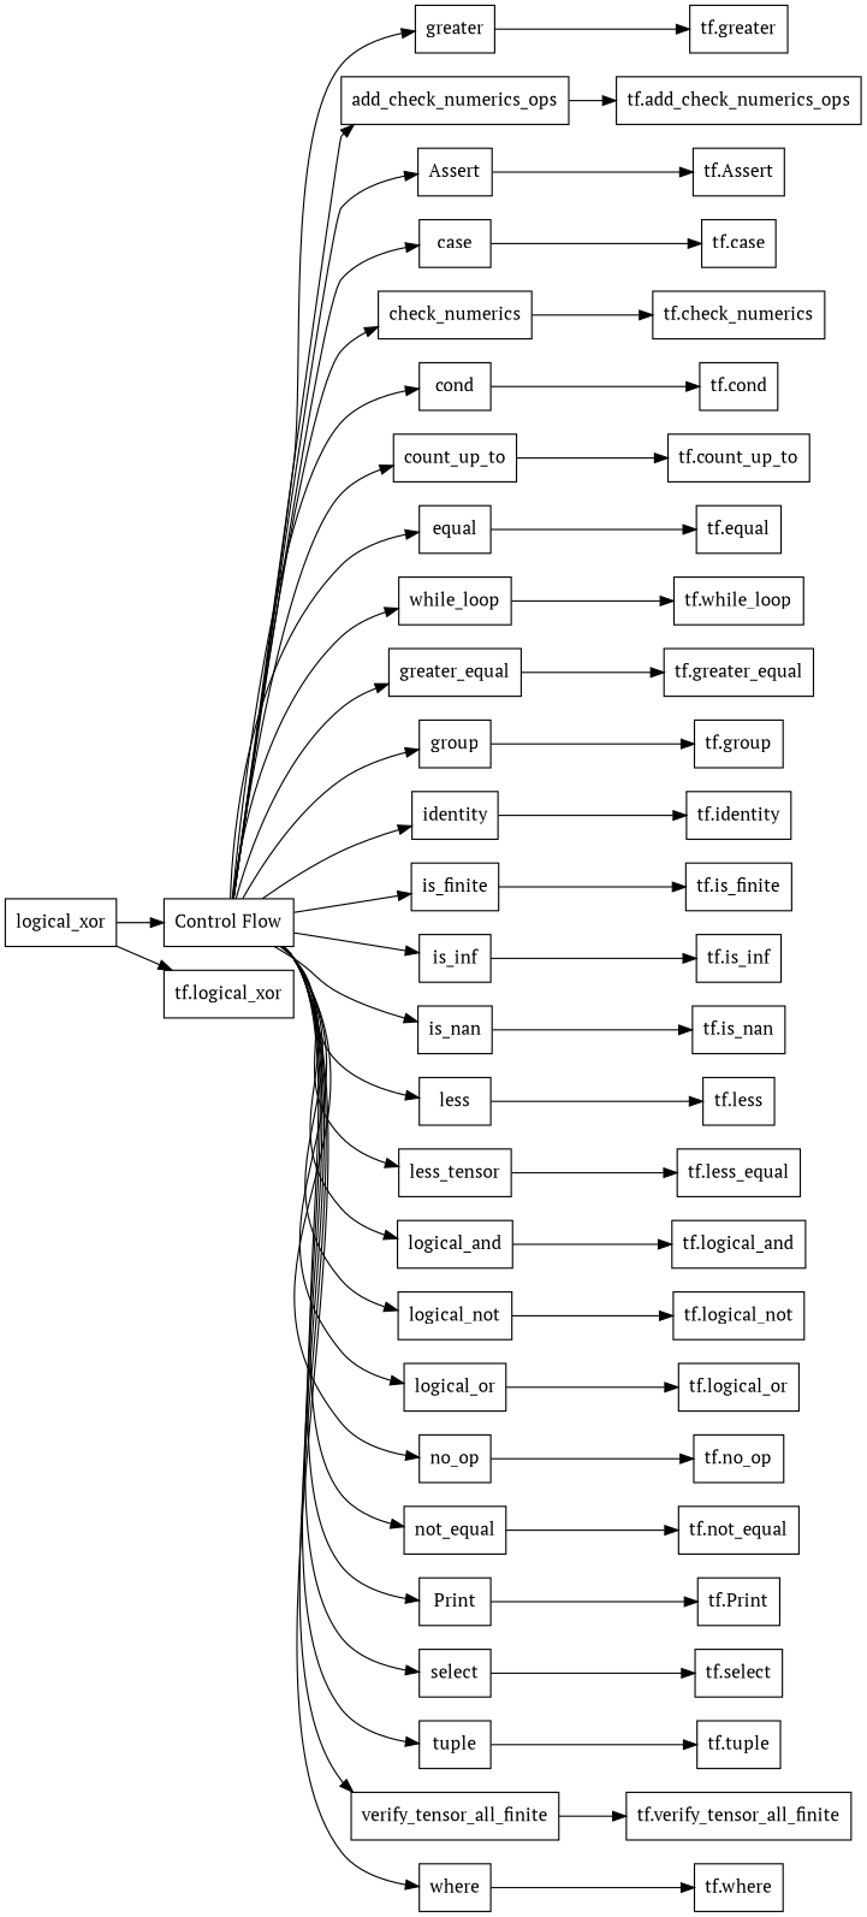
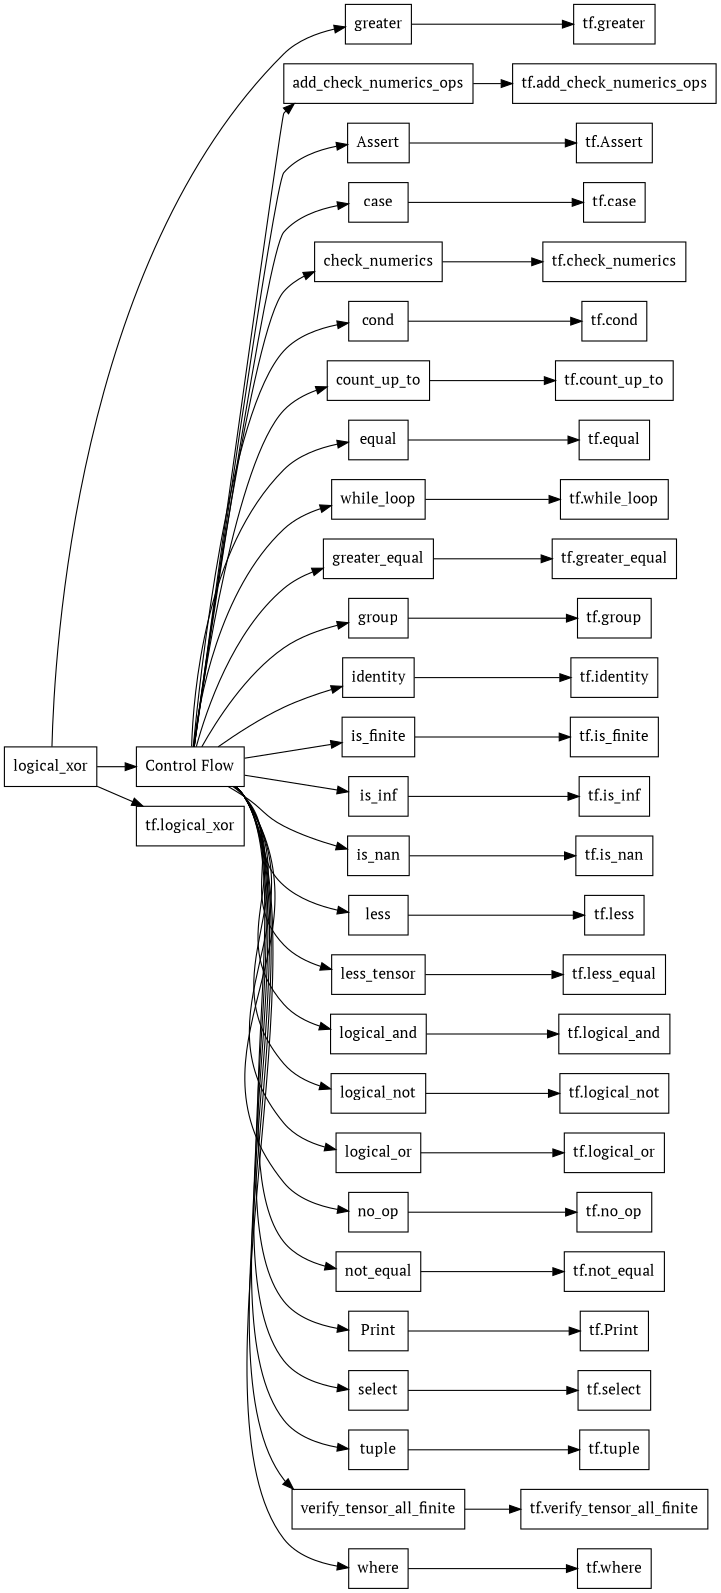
  digraph {
    fontname="PT Serif"
    rankdir=LR
    node [fontname="PT Serif" shape=box]
    edge [fontname="PT Serif"]
    "Control Flow"
    add_check_numerics_ops
    Assert
    case
    check_numerics
    cond
    count_up_to
    equal
    greater
    greater_equal
    group
    identity
    is_finite
    is_inf
    is_nan
    less
    n17 [label=less_tensor]
    logical_and
    logical_not
    logical_or
    no_op
    not_equal
    Print
    select
    tuple
    verify_tensor_all_finite
    where
    while_loop
    "tf.add_check_numerics_ops"
    "tf.Assert"
    "tf.case"
    "tf.check_numerics"
    "tf.cond"
    "tf.count_up_to"
    "tf.equal"
    "tf.greater"
    "tf.greater_equal"
    "tf.group"
    "tf.identity"
    "tf.is_finite"
    "tf.is_inf"
    "tf.is_nan"
    "tf.less"
    "tf.less_equal"
    "tf.logical_and"
    "tf.logical_not"
    "tf.logical_or"
    logical_xor
    "tf.logical_xor"
    "tf.no_op"
    "tf.not_equal"
    "tf.Print"
    "tf.select"
    "tf.tuple"
    "tf.verify_tensor_all_finite"
    "tf.where"
    "tf.while_loop"
    "Control Flow" -> add_check_numerics_ops
    "Control Flow" -> Assert
    "Control Flow" -> case
    "Control Flow" -> check_numerics
    "Control Flow" -> cond
    "Control Flow" -> count_up_to
    "Control Flow" -> equal
-   "Control Flow" -> greater
+   logical_xor -> greater
    "Control Flow" -> greater_equal
    "Control Flow" -> group
    "Control Flow" -> identity
    "Control Flow" -> is_finite
    "Control Flow" -> is_inf
    "Control Flow" -> is_nan
    "Control Flow" -> less
    "Control Flow" -> n17
    "Control Flow" -> logical_and
    "Control Flow" -> logical_not
    "Control Flow" -> logical_or
    "Control Flow" -> no_op
    "Control Flow" -> not_equal
    "Control Flow" -> Print
    "Control Flow" -> select
    "Control Flow" -> tuple
    "Control Flow" -> verify_tensor_all_finite
    "Control Flow" -> where
    "Control Flow" -> while_loop
    add_check_numerics_ops -> "tf.add_check_numerics_ops"
    Assert -> "tf.Assert"
    case -> "tf.case"
    check_numerics -> "tf.check_numerics"
    cond -> "tf.cond"
    count_up_to -> "tf.count_up_to"
    equal -> "tf.equal"
    greater -> "tf.greater"
    greater_equal -> "tf.greater_equal"
    group -> "tf.group"
    identity -> "tf.identity"
    is_finite -> "tf.is_finite"
    is_inf -> "tf.is_inf"
    is_nan -> "tf.is_nan"
    less -> "tf.less"
    n17 -> "tf.less_equal"
    logical_and -> "tf.logical_and"
    logical_not -> "tf.logical_not"
    logical_or -> "tf.logical_or"
    no_op -> "tf.no_op"
    not_equal -> "tf.not_equal"
    Print -> "tf.Print"
    select -> "tf.select"
    tuple -> "tf.tuple"
    verify_tensor_all_finite -> "tf.verify_tensor_all_finite"
    where -> "tf.where"
    while_loop -> "tf.while_loop"
    logical_xor -> "Control Flow"
    logical_xor -> "tf.logical_xor"
  }
